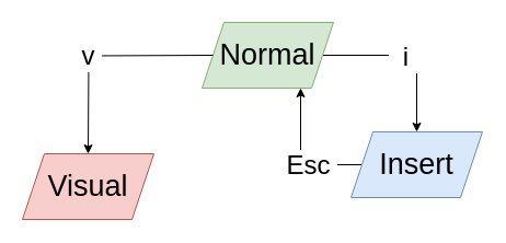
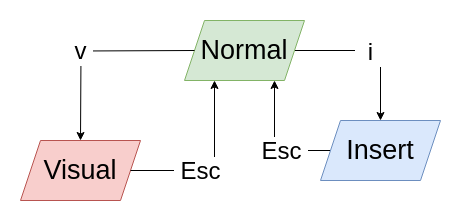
  <mxCell id="0" />
  <mxCell id="1" parent="0" />
  <mxCell id="2" style="edgeStyle=orthogonalEdgeStyle;rounded=0;orthogonalLoop=1;jettySize=auto;html=1;exitX=1;exitY=0.5;exitDx=0;exitDy=0;" edge="1" parent="1" source="4" target="8"><mxGeometry relative="1" as="geometry" /></mxCell>
  <mxCell id="3" value="&amp;nbsp; i&amp;nbsp;&amp;nbsp;" style="edgeLabel;html=1;align=center;verticalAlign=middle;resizable=0;points=[];fontSize=24;" vertex="1" connectable="0" parent="2"><mxGeometry x="-0.136" y="-1" relative="1" as="geometry"><mxPoint x="8" as="offset" /></mxGeometry></mxCell>
  <mxCell id="4" value="&lt;font style=&quot;font-size: 27px;&quot;&gt;Normal&lt;/font&gt;" style="shape=parallelogram;perimeter=parallelogramPerimeter;whiteSpace=wrap;html=1;fixedSize=1;fillColor=#d5e8d4;strokeColor=#82b366;" vertex="1" parent="1"><mxGeometry x="184" y="20" width="120" height="60" as="geometry" /></mxCell>
  <mxCell id="5" value="&lt;font style=&quot;font-size: 27px;&quot;&gt;Visual&lt;/font&gt;" style="shape=parallelogram;perimeter=parallelogramPerimeter;whiteSpace=wrap;html=1;fixedSize=1;fillColor=#f8cecc;strokeColor=#b85450;" vertex="1" parent="1"><mxGeometry x="20" y="140" width="120" height="60" as="geometry" /></mxCell>
  <mxCell id="6" style="edgeStyle=orthogonalEdgeStyle;rounded=0;orthogonalLoop=1;jettySize=auto;html=1;entryX=0.75;entryY=1;entryDx=0;entryDy=0;" edge="1" parent="1" source="8" target="4"><mxGeometry relative="1" as="geometry" /></mxCell>
  <mxCell id="7" value="&amp;nbsp;Esc&amp;nbsp;" style="edgeLabel;html=1;align=center;verticalAlign=middle;resizable=0;points=[];fontSize=24;" vertex="1" connectable="0" parent="6"><mxGeometry x="-0.205" relative="1" as="geometry"><mxPoint as="offset" /></mxGeometry></mxCell>
  <mxCell id="8" value="&lt;font style=&quot;font-size: 27px;&quot;&gt;Insert&lt;/font&gt;" style="shape=parallelogram;perimeter=parallelogramPerimeter;whiteSpace=wrap;html=1;fixedSize=1;fillColor=#dae8fc;strokeColor=#6c8ebf;" vertex="1" parent="1"><mxGeometry x="320" y="120" width="120" height="60" as="geometry" /></mxCell>
+ <mxCell id="9" style="edgeStyle=orthogonalEdgeStyle;rounded=0;orthogonalLoop=1;jettySize=auto;html=1;entryX=0.25;entryY=1;entryDx=0;entryDy=0;" edge="1" parent="1" source="5" target="4"><mxGeometry relative="1" as="geometry"><mxPoint x="340" y="180" as="sourcePoint" /><mxPoint x="284" y="90" as="targetPoint" /></mxGeometry></mxCell>
+ <mxCell id="10" value="&amp;nbsp;Esc&amp;nbsp;" style="edgeLabel;html=1;align=center;verticalAlign=middle;resizable=0;points=[];fontSize=24;" vertex="1" connectable="0" parent="9"><mxGeometry x="-0.205" relative="1" as="geometry"><mxPoint as="offset" /></mxGeometry></mxCell>
  <mxCell id="11" style="edgeStyle=orthogonalEdgeStyle;rounded=0;orthogonalLoop=1;jettySize=auto;html=1;" edge="1" parent="1"><mxGeometry relative="1" as="geometry"><mxPoint x="194" y="50" as="sourcePoint" /><mxPoint x="80" y="140" as="targetPoint" /></mxGeometry></mxCell>
  <mxCell id="12" value="&amp;nbsp;v&amp;nbsp;" style="edgeLabel;html=1;align=center;verticalAlign=middle;resizable=0;points=[];fontSize=24;labelBackgroundColor=#FFFFFF;" vertex="1" connectable="0" parent="11"><mxGeometry x="-0.136" y="-1" relative="1" as="geometry"><mxPoint x="-26" y="1" as="offset" /></mxGeometry></mxCell>
